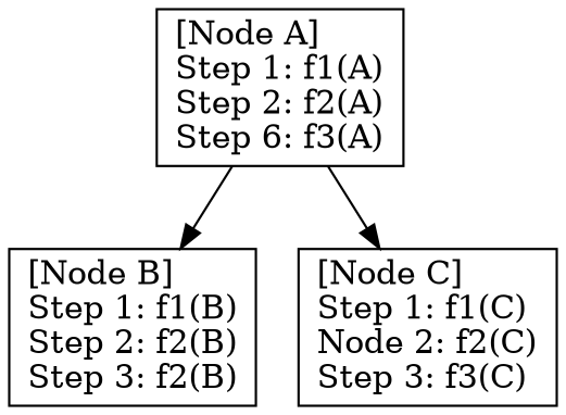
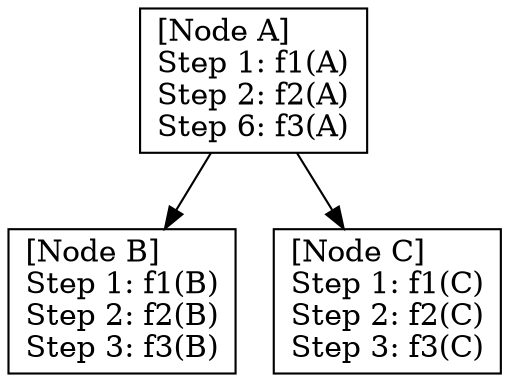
  digraph {
    node [shape=rectangle]
    n1 [label="[Node A]\lStep 1: f1(A)\lStep 2: f2(A)\lStep 6: f3(A)\l"]
-   n2 [label="[Node B]\lStep 1: f1(B)\lStep 2: f2(B)\lStep 3: f2(B)\l"]
-   n3 [label="[Node C]\lStep 1: f1(C)\lNode 2: f2(C)\lStep 3: f3(C)\l"]
+   n2 [label="[Node B]\lStep 1: f1(B)\lStep 2: f2(B)\lStep 3: f3(B)\l"]
+   n3 [label="[Node C]\lStep 1: f1(C)\lStep 2: f2(C)\lStep 3: f3(C)\l"]
    n1 -> n2
    n1 -> n3
  }
